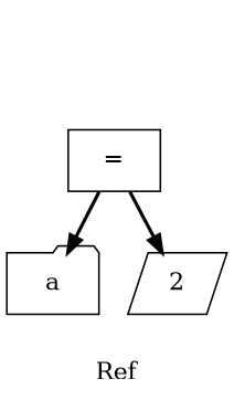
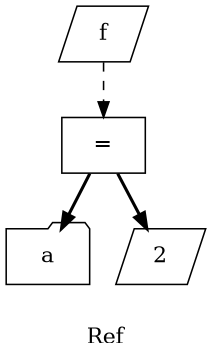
  digraph {
    label=Ref
    node [shape=parallelogram]
    edge [style=bold]
+   n1 [label=f]
    n2 [label="=" shape=box]
    n3 [label=a shape=folder]
    n4 [label=2]
+   n1 -> n2 [style=dashed]
    n2 -> n3
    n2 -> n4
  }
